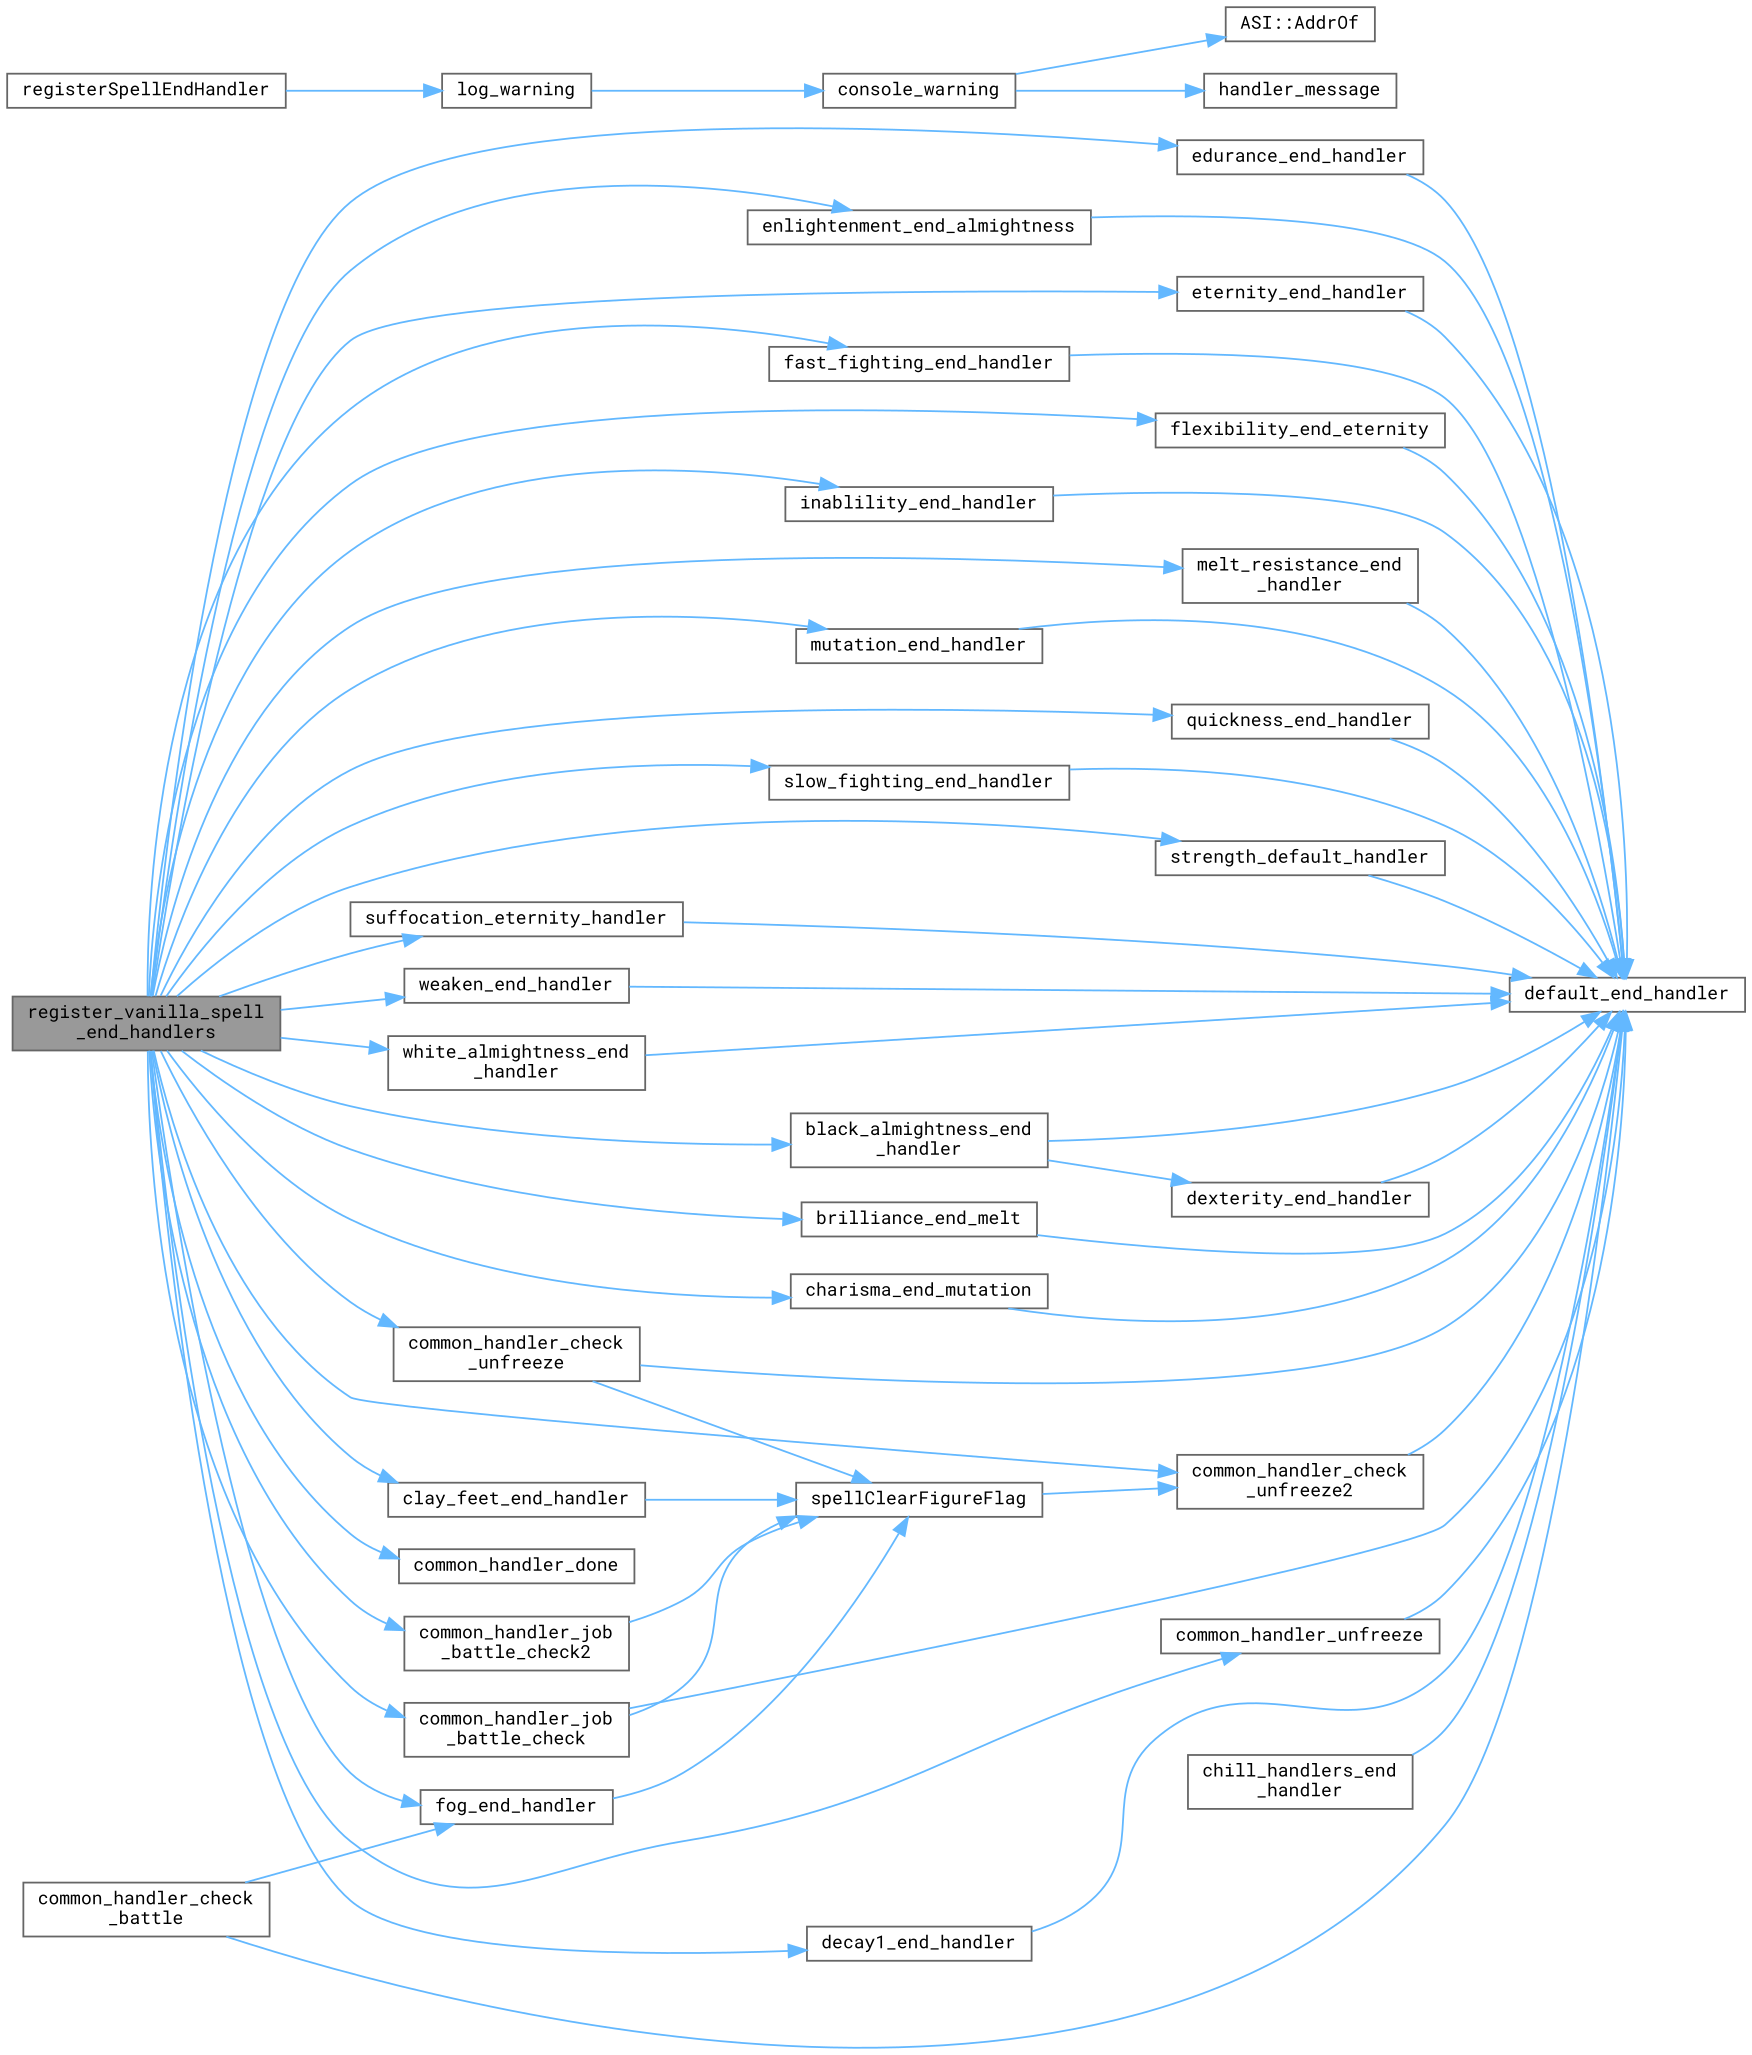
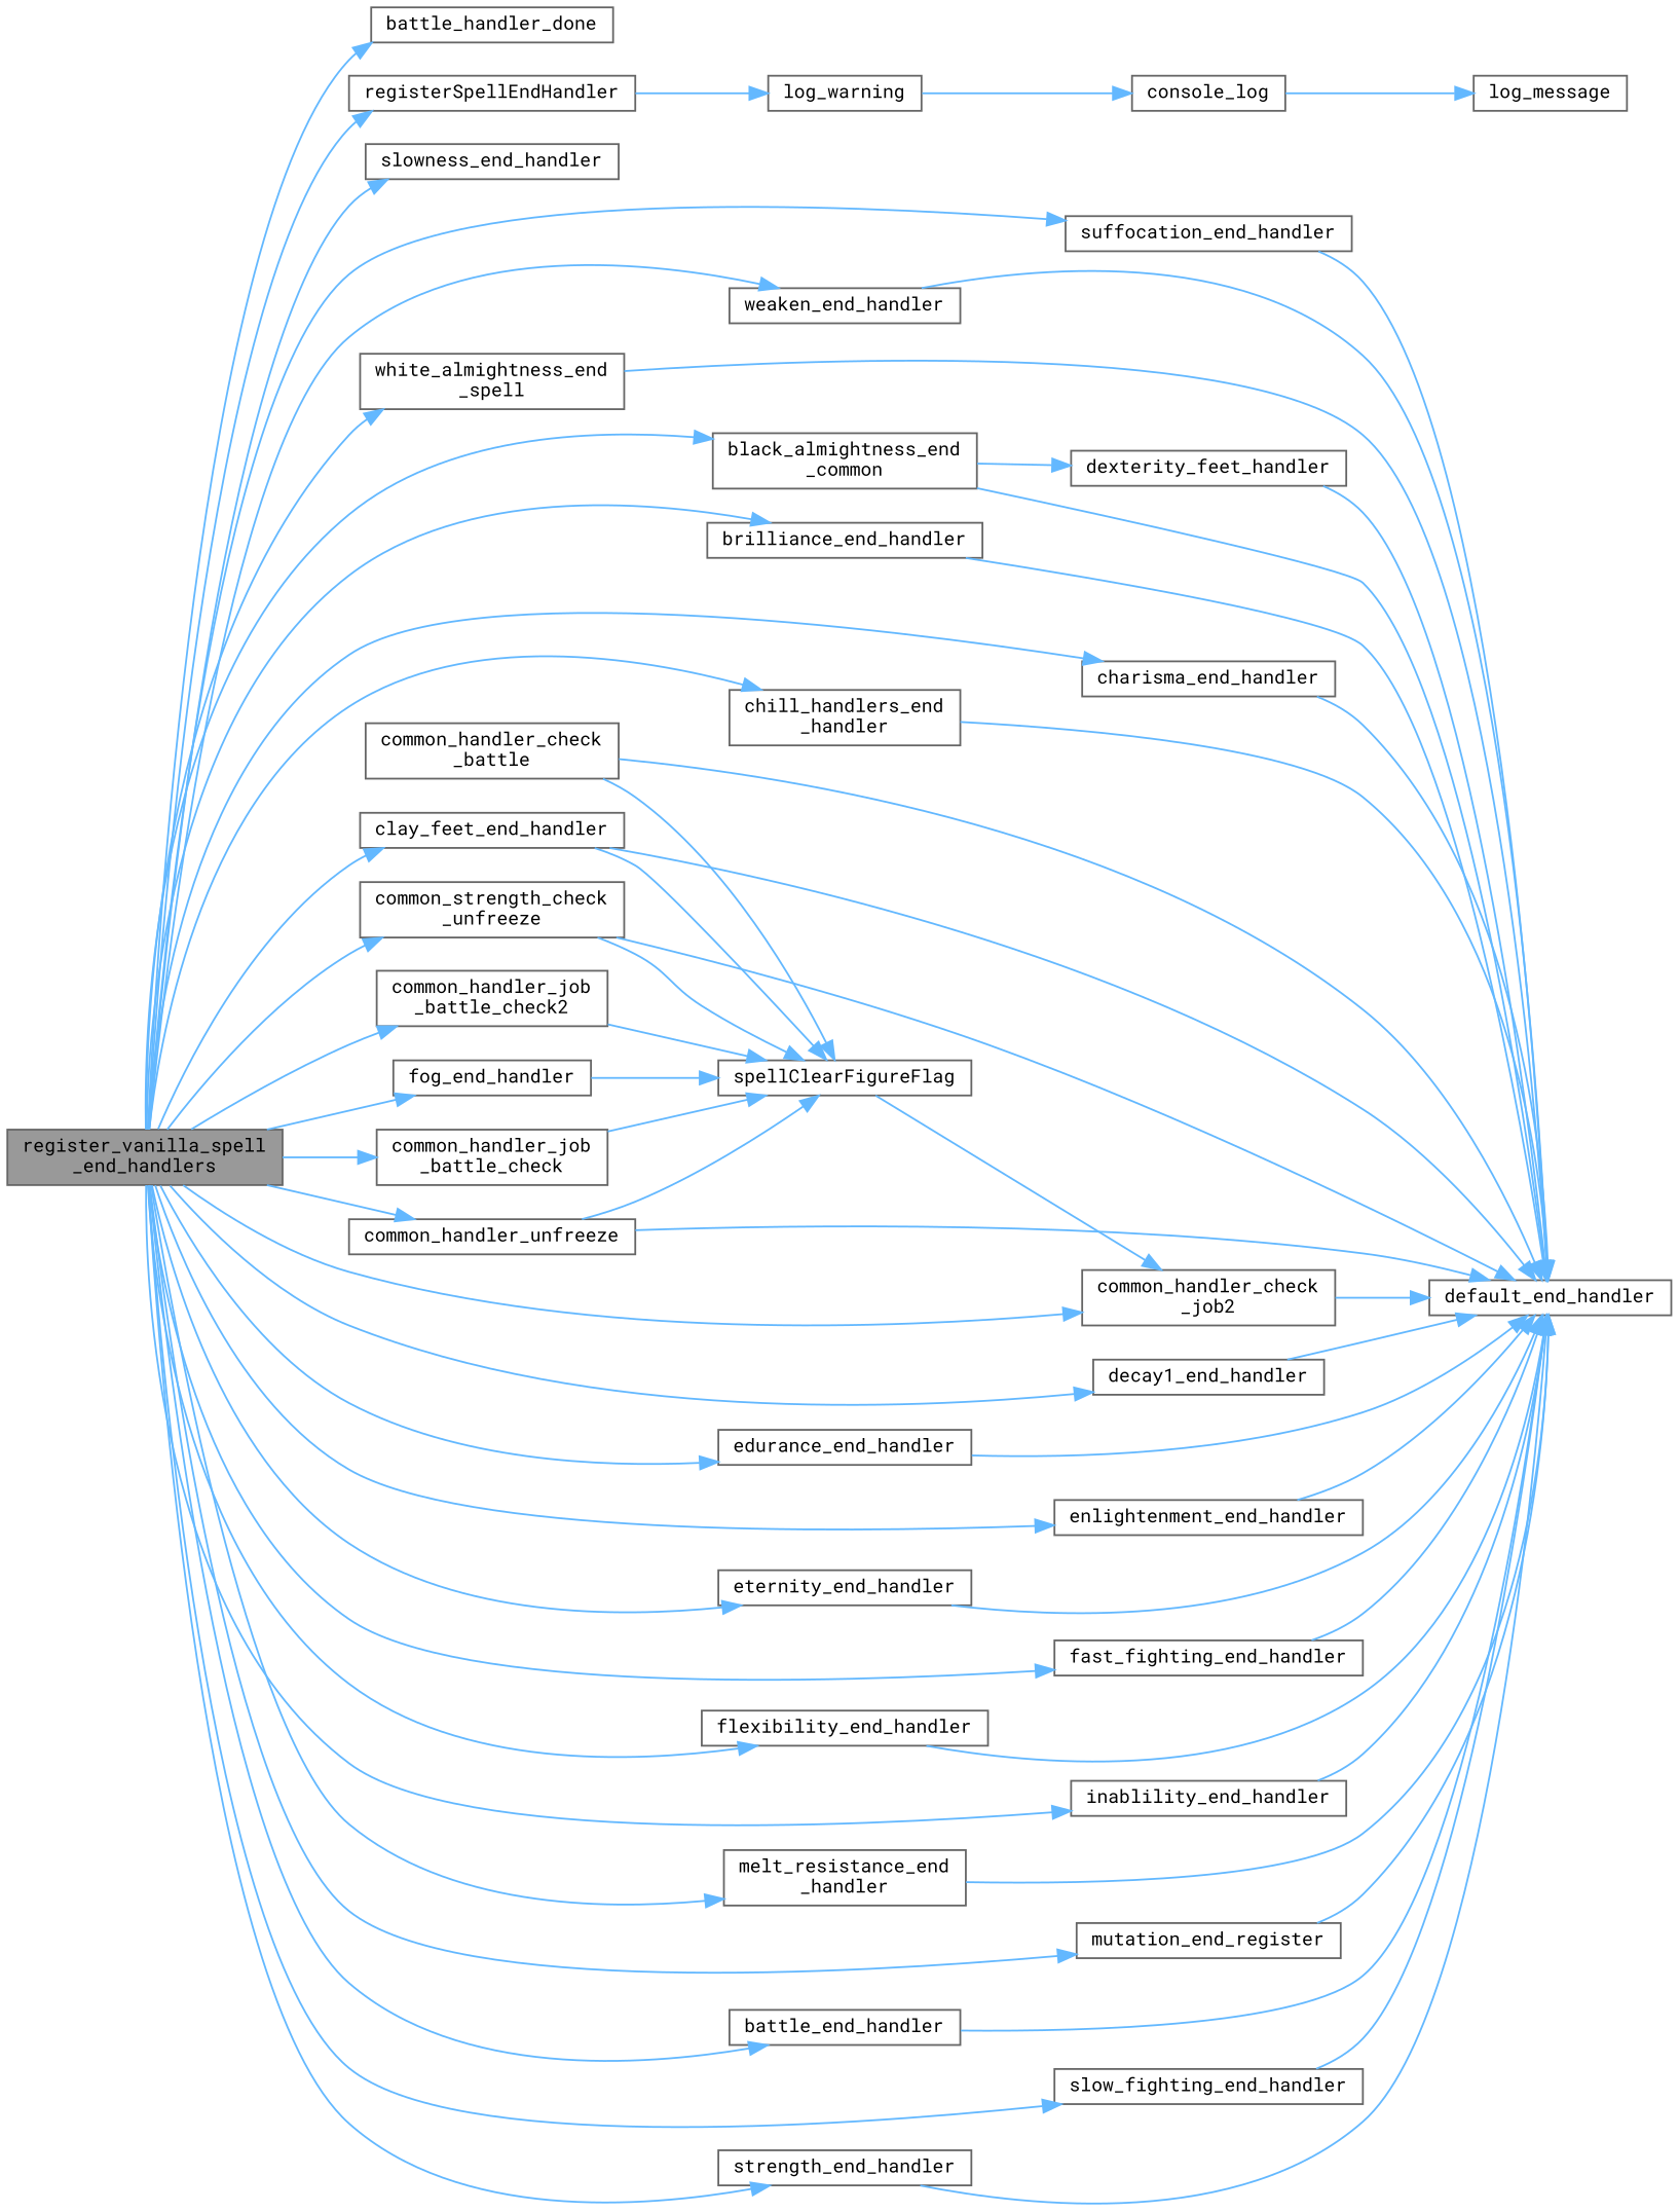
  digraph {
    fontname="Roboto Mono"
    rankdir=LR
    node [color=grey40 fillcolor=white fontname="Roboto Mono" fontsize=10 shape=box style=filled]
    edge [color=steelblue1 fontname="Roboto Mono" fontsize=10 labelfontname=Helvetica labelfontsize=10 style=solid]
    n1 [color=gray40 fillcolor=grey60 fontcolor=black height=0.2 label="register_vanilla_spell\l_end_handlers" width=0.4]
-   n2 [height=0.2 label="black_almightness_end\l_handler" width=0.4]
-   n3 [height=0.2 label=brilliance_end_melt width=0.4]
-   n4 [height=0.2 label=charisma_end_mutation width=0.4]
+   n2 [height=0.2 label="black_almightness_end\l_common" width=0.4]
+   n3 [height=0.2 label=brilliance_end_handler width=0.4]
+   n4 [height=0.2 label=charisma_end_handler width=0.4]
    n5 [height=0.2 label="chill_handlers_end\l_handler" width=0.4]
    n6 [height=0.2 label=clay_feet_end_handler width=0.4]
-   n7 [height=0.2 label="common_handler_check\l_unfreeze" width=0.4]
-   n8 [height=0.2 label="common_handler_check\l_unfreeze2" width=0.4]
-   n9 [height=0.2 label=common_handler_done width=0.4]
+   n7 [height=0.2 label="common_strength_check\l_unfreeze" width=0.4]
+   n8 [height=0.2 label="common_handler_check\l_job2" width=0.4]
+   n9 [height=0.2 label=battle_handler_done width=0.4]
    n10 [height=0.2 label="common_handler_job\l_battle_check" width=0.4]
    n11 [height=0.2 label="common_handler_job\l_battle_check2" width=0.4]
    n12 [height=0.2 label=common_handler_unfreeze width=0.4]
    n13 [height=0.2 label=decay1_end_handler width=0.4]
    n14 [height=0.2 label=edurance_end_handler width=0.4]
-   n15 [height=0.2 label=enlightenment_end_almightness width=0.4]
+   n15 [height=0.2 label=enlightenment_end_handler width=0.4]
    n16 [height=0.2 label=eternity_end_handler width=0.4]
    n17 [height=0.2 label=fast_fighting_end_handler width=0.4]
-   n18 [height=0.2 label=flexibility_end_eternity width=0.4]
+   n18 [height=0.2 label=flexibility_end_handler width=0.4]
    n19 [height=0.2 label=fog_end_handler width=0.4]
    n20 [height=0.2 label=inablility_end_handler width=0.4]
    n21 [height=0.2 label="melt_resistance_end\l_handler" width=0.4]
-   n22 [height=0.2 label=mutation_end_handler width=0.4]
-   n23 [height=0.2 label=quickness_end_handler width=0.4]
+   n22 [height=0.2 label=mutation_end_register width=0.4]
+   n23 [height=0.2 label=battle_end_handler width=0.4]
    n24 [height=0.2 label=registerSpellEndHandler width=0.4]
    n25 [height=0.2 label=slow_fighting_end_handler width=0.4]
-   n27 [height=0.2 label=strength_default_handler width=0.4]
-   n28 [height=0.2 label=suffocation_eternity_handler width=0.4]
+   n26 [height=0.2 label=slowness_end_handler width=0.4]
+   n27 [height=0.2 label=strength_end_handler width=0.4]
+   n28 [height=0.2 label=suffocation_end_handler width=0.4]
    n29 [height=0.2 label=weaken_end_handler width=0.4]
-   n30 [height=0.2 label="white_almightness_end\l_handler" width=0.4]
-   n31 [height=0.2 label=dexterity_end_handler width=0.4]
+   n30 [height=0.2 label="white_almightness_end\l_spell" width=0.4]
+   n31 [height=0.2 label=dexterity_feet_handler width=0.4]
    n32 [height=0.2 label=default_end_handler width=0.4]
    n33 [height=0.2 label=spellClearFigureFlag width=0.4]
    n34 [height=0.2 label="common_handler_check\l_battle" width=0.4]
    n35 [height=0.2 label=log_warning width=0.4]
-   n36 [height=0.2 label=console_warning width=0.4]
-   n37 [height=0.2 label="ASI::AddrOf" width=0.4]
-   n38 [height=0.2 label=handler_message width=0.4]
+   n36 [height=0.2 label=console_log width=0.4]
+   n38 [height=0.2 label=log_message width=0.4]
    n1 -> n2
    n1 -> n3
    n1 -> n4
+   n1 -> n5
    n1 -> n6
    n1 -> n7
    n1 -> n8
    n1 -> n9
    n1 -> n10
    n1 -> n11
    n1 -> n12
    n1 -> n13
    n1 -> n14
    n1 -> n15
    n1 -> n16
    n1 -> n17
    n1 -> n18
    n1 -> n19
    n1 -> n20
    n1 -> n21
    n1 -> n22
    n1 -> n23
+   n1 -> n24
    n1 -> n25
+   n1 -> n26
    n1 -> n27
    n1 -> n28
    n1 -> n29
    n1 -> n30
    n2 -> n31
    n2 -> n32
    n3 -> n32
    n4 -> n32
    n5 -> n32
    n6 -> n33
    n7 -> n32
    n7 -> n33
    n8 -> n32
-   n10 -> n32
+   n6 -> n32
    n10 -> n33
    n11 -> n33
    n12 -> n32
+   n12 -> n33
    n13 -> n32
    n14 -> n32
    n15 -> n32
    n16 -> n32
    n17 -> n32
    n18 -> n32
    n19 -> n33
    n20 -> n32
    n21 -> n32
    n22 -> n32
    n23 -> n32
    n24 -> n35
    n25 -> n32
    n27 -> n32
    n28 -> n32
    n29 -> n32
    n30 -> n32
    n31 -> n32
    n33 -> n8
    n34 -> n32
-   n34 -> n19
+   n34 -> n33
    n35 -> n36
-   n36 -> n37
    n36 -> n38
  }
